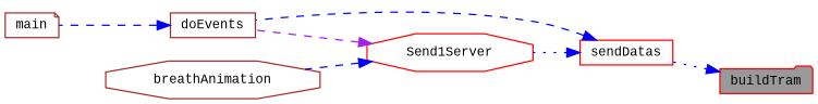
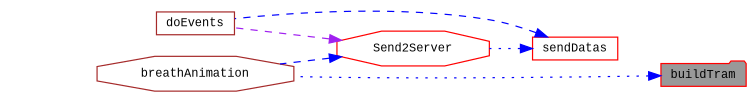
  digraph {
    fontname="Liberation Mono"
    rankdir=RL
    node [color=red fillcolor=white fontname="Liberation Mono" fontsize=10 shape=box style=filled]
    edge [color=blue dir=back fontname="Liberation Mono" fontsize=10 labelfontname=Helvetica labelfontsize=10 style=dashed]
    n1 [fillcolor=grey60 fontcolor=black height=0.2 label=buildTram shape=folder width=0.4]
    n2 [height=0.2 label=sendDatas width=0.4]
-   n3 [height=0.2 label=Send1Server shape=octagon width=0.4]
+   n3 [height=0.2 label=Send2Server shape=octagon width=0.4]
    n4 [color=brown height=0.2 label=doEvents width=0.4]
    n5 [color=brown height=0.2 label=breathAnimation shape=octagon width=0.4]
-   n6 [color=brown height=0.2 label=main shape=note width=0.4]
-   n1 -> n2 [style=dotted]
+   n1 -> n5 [style=dotted]
    n2 -> n3 [style=dotted]
    n2 -> n4
    n3 -> n4 [color=purple]
    n3 -> n5
-   n4 -> n6
  }
